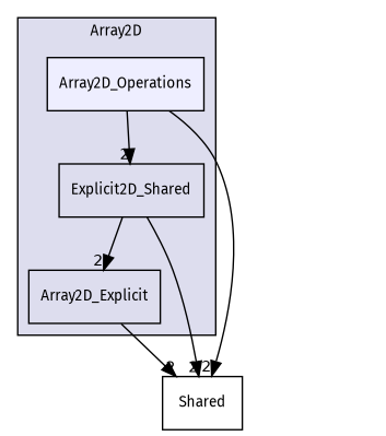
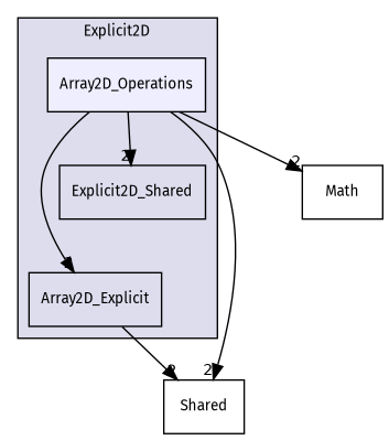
  digraph {
    compound=true
    fontname="Fira Sans"
    node [fontname="Fira Sans" fontsize=10 shape=box]
    edge [fontname="Fira Sans" headlabel=2 labeldistance=1.5 labelfontname=Helvetica labelfontsize=10]
    n1 [label=Array2D_Explicit]
    n2 [label=Explicit2D_Shared]
    n3 [fillcolor="#eeeeff" label=Array2D_Operations pencolor=black style=filled]
    n4 [label=Shared]
+   n5 [label=Math]
    subgraph cluster_1 {
      bgcolor="#ddddee"
      fontsize=10
-     label=Array2D
+     label=Explicit2D
      pencolor=black
      n1
      n2
      n3
    }
    n1 -> n4
-   n2 -> n4
-   n2 -> n1
+   n3 -> n1
    n3 -> n2
    n3 -> n4
+   n3 -> n5
  }
